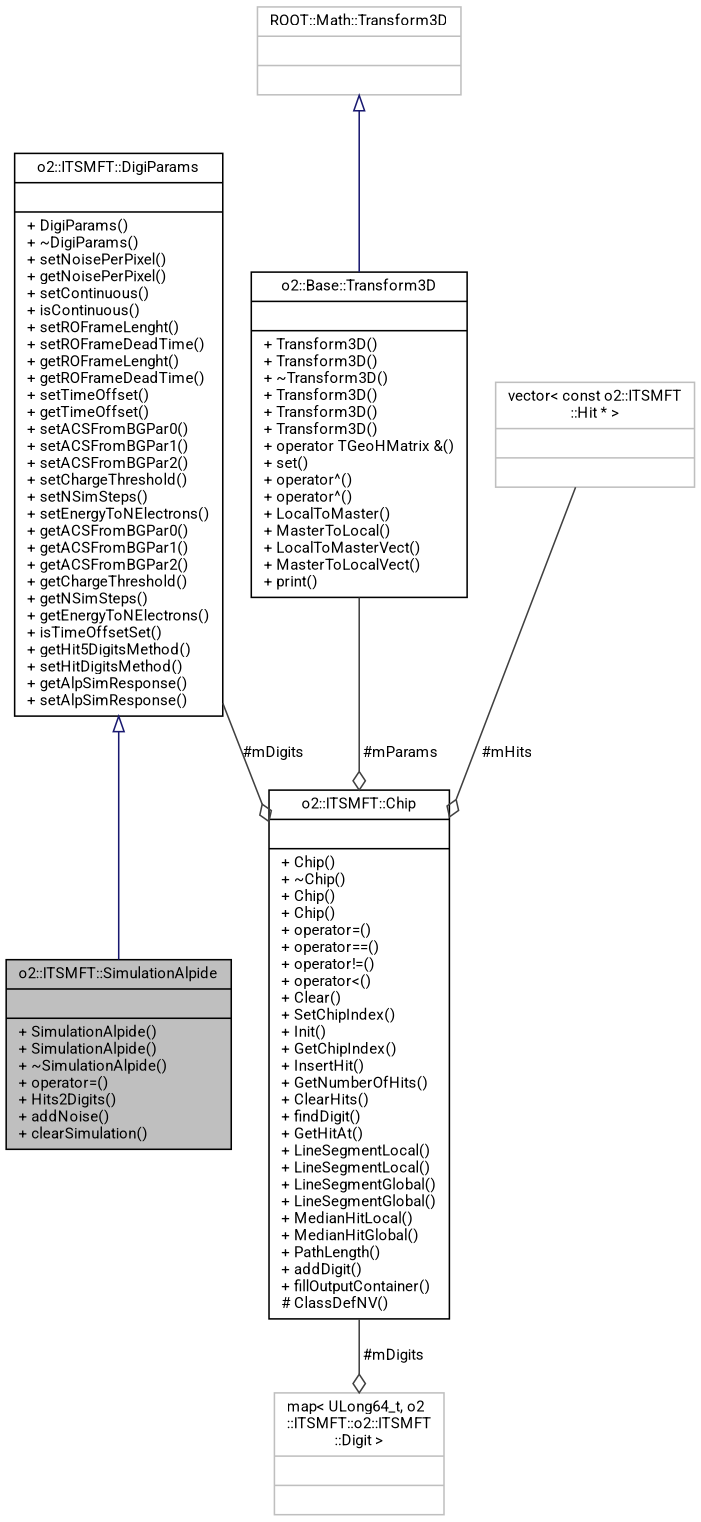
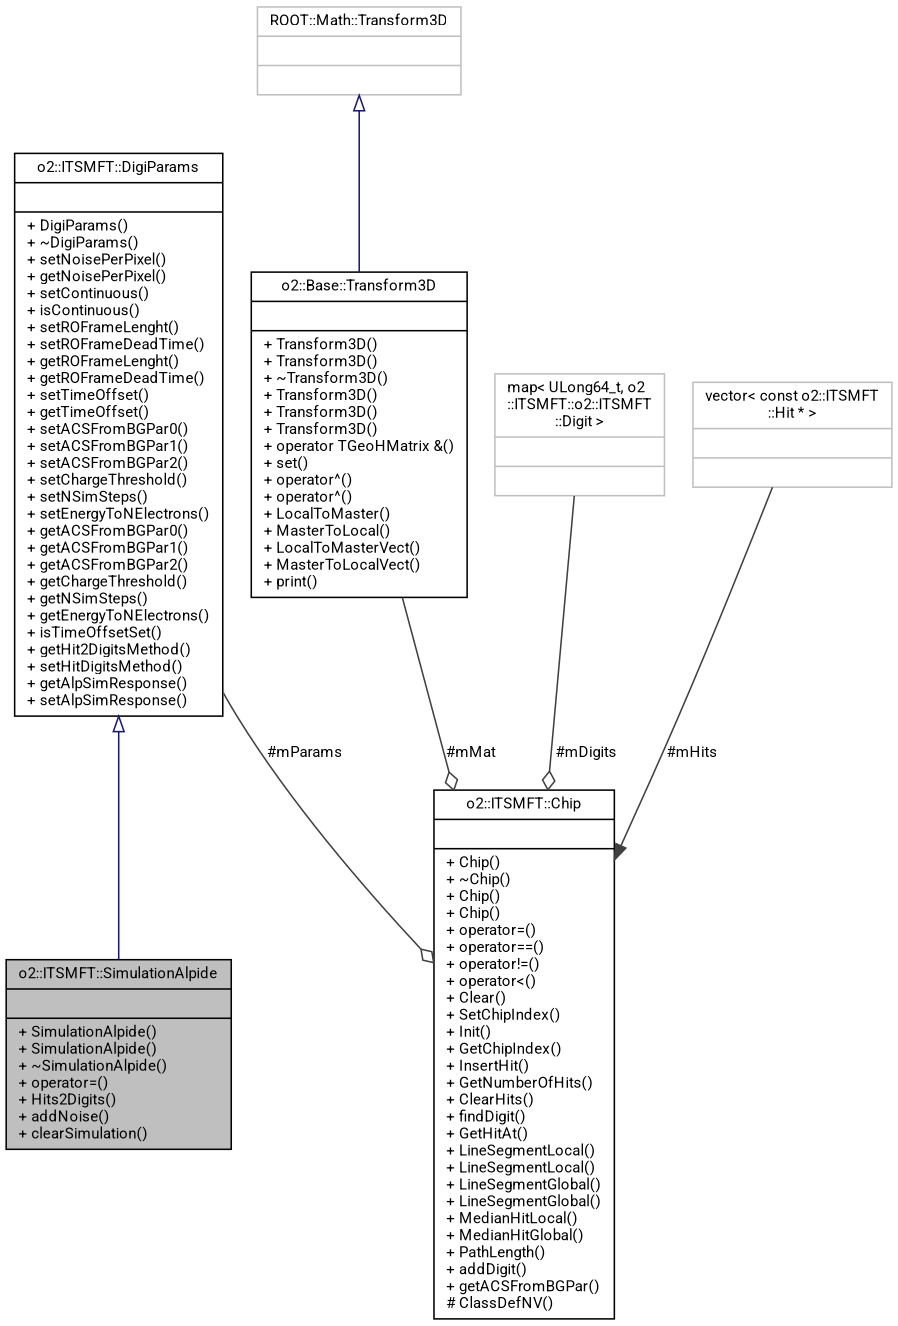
  digraph {
    fontname=Roboto
    node [color=black fontname=Roboto fontsize=10 shape=record]
    edge [arrowhead=odiamond color=grey25 fontname=Roboto fontsize=10 labelfontname=Helvetica labelfontsize=10 style=solid]
    n1 [fillcolor=grey75 fontcolor=black height=0.2 label="{o2::ITSMFT::SimulationAlpide\n||+ SimulationAlpide()\l+ SimulationAlpide()\l+ ~SimulationAlpide()\l+ operator=()\l+ Hits2Digits()\l+ addNoise()\l+ clearSimulation()\l}" style=filled width=0.4]
-   n2 [height=0.2 label="{o2::ITSMFT::Chip\n||+ Chip()\l+ ~Chip()\l+ Chip()\l+ Chip()\l+ operator=()\l+ operator==()\l+ operator!=()\l+ operator\<()\l+ Clear()\l+ SetChipIndex()\l+ Init()\l+ GetChipIndex()\l+ InsertHit()\l+ GetNumberOfHits()\l+ ClearHits()\l+ findDigit()\l+ GetHitAt()\l+ LineSegmentLocal()\l+ LineSegmentLocal()\l+ LineSegmentGlobal()\l+ LineSegmentGlobal()\l+ MedianHitLocal()\l+ MedianHitGlobal()\l+ PathLength()\l+ addDigit()\l+ fillOutputContainer()\l# ClassDefNV()\l}" width=0.4]
+   n2 [height=0.2 label="{o2::ITSMFT::Chip\n||+ Chip()\l+ ~Chip()\l+ Chip()\l+ Chip()\l+ operator=()\l+ operator==()\l+ operator!=()\l+ operator\<()\l+ Clear()\l+ SetChipIndex()\l+ Init()\l+ GetChipIndex()\l+ InsertHit()\l+ GetNumberOfHits()\l+ ClearHits()\l+ findDigit()\l+ GetHitAt()\l+ LineSegmentLocal()\l+ LineSegmentLocal()\l+ LineSegmentGlobal()\l+ LineSegmentGlobal()\l+ MedianHitLocal()\l+ MedianHitGlobal()\l+ PathLength()\l+ addDigit()\l+ getACSFromBGPar()\l# ClassDefNV()\l}" width=0.4]
    n3 [height=0.2 label="{o2::Base::Transform3D\n||+ Transform3D()\l+ Transform3D()\l+ ~Transform3D()\l+ Transform3D()\l+ Transform3D()\l+ Transform3D()\l+ operator TGeoHMatrix &()\l+ set()\l+ operator^()\l+ operator^()\l+ LocalToMaster()\l+ MasterToLocal()\l+ LocalToMasterVect()\l+ MasterToLocalVect()\l+ print()\l}" width=0.4]
    n4 [color=grey75 height=0.2 label="{ROOT::Math::Transform3D\n||}" width=0.4]
    n5 [color=grey75 height=0.2 label="{map\< ULong64_t, o2\l::ITSMFT::o2::ITSMFT\l::Digit \>\n||}" width=0.4]
    n6 [color=grey75 height=0.2 label="{vector\< const o2::ITSMFT\l::Hit * \>\n||}" width=0.4]
-   n7 [height=0.2 label="{o2::ITSMFT::DigiParams\n||+ DigiParams()\l+ ~DigiParams()\l+ setNoisePerPixel()\l+ getNoisePerPixel()\l+ setContinuous()\l+ isContinuous()\l+ setROFrameLenght()\l+ setROFrameDeadTime()\l+ getROFrameLenght()\l+ getROFrameDeadTime()\l+ setTimeOffset()\l+ getTimeOffset()\l+ setACSFromBGPar0()\l+ setACSFromBGPar1()\l+ setACSFromBGPar2()\l+ setChargeThreshold()\l+ setNSimSteps()\l+ setEnergyToNElectrons()\l+ getACSFromBGPar0()\l+ getACSFromBGPar1()\l+ getACSFromBGPar2()\l+ getChargeThreshold()\l+ getNSimSteps()\l+ getEnergyToNElectrons()\l+ isTimeOffsetSet()\l+ getHit5DigitsMethod()\l+ setHitDigitsMethod()\l+ getAlpSimResponse()\l+ setAlpSimResponse()\l}" width=0.4]
-   n3 -> n2 [label=" #mParams"]
+   n7 [height=0.2 label="{o2::ITSMFT::DigiParams\n||+ DigiParams()\l+ ~DigiParams()\l+ setNoisePerPixel()\l+ getNoisePerPixel()\l+ setContinuous()\l+ isContinuous()\l+ setROFrameLenght()\l+ setROFrameDeadTime()\l+ getROFrameLenght()\l+ getROFrameDeadTime()\l+ setTimeOffset()\l+ getTimeOffset()\l+ setACSFromBGPar0()\l+ setACSFromBGPar1()\l+ setACSFromBGPar2()\l+ setChargeThreshold()\l+ setNSimSteps()\l+ setEnergyToNElectrons()\l+ getACSFromBGPar0()\l+ getACSFromBGPar1()\l+ getACSFromBGPar2()\l+ getChargeThreshold()\l+ getNSimSteps()\l+ getEnergyToNElectrons()\l+ isTimeOffsetSet()\l+ getHit2DigitsMethod()\l+ setHitDigitsMethod()\l+ getAlpSimResponse()\l+ setAlpSimResponse()\l}" width=0.4]
+   n3 -> n2 [label=" #mMat"]
    n4 -> n3 [arrowtail=onormal color=midnightblue dir=back arrowhead=""]
-   n2 -> n5 [label=" #mDigits"]
-   n6 -> n2 [label=" #mHits"]
+   n5 -> n2 [label=" #mDigits"]
+   n6 -> n2 [arrowhead=normal label=" #mHits"]
    n7 -> n1 [arrowtail=onormal color=midnightblue dir=back arrowhead=""]
-   n7 -> n2 [label=" #mDigits"]
+   n7 -> n2 [label=" #mParams"]
  }
